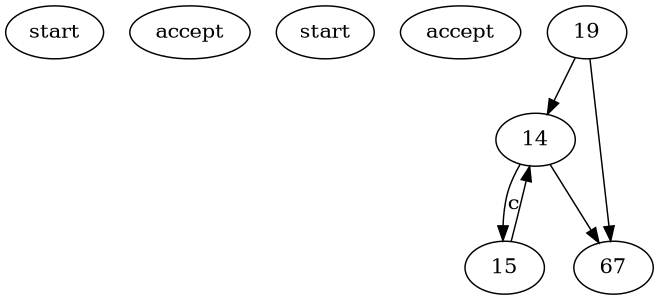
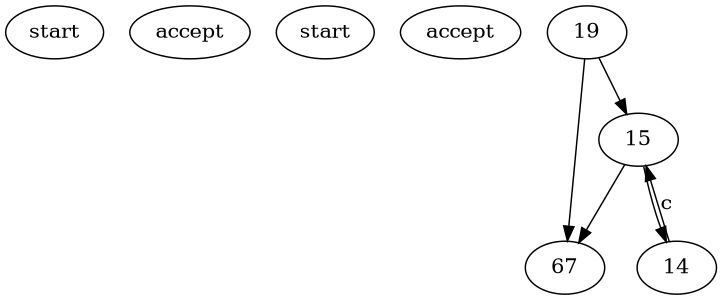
  digraph {
    n1 [label=start]
    n2 [label=accept]
    n3 [label=start]
    n4 [label=accept]
    n5 [label=19]
    14
    n7 [label=67]
    15
-   n5 -> 14
+   n5 -> 15
    n5 -> n7
    14 -> 15 [label=c]
    15 -> 14
-   14 -> n7
+   15 -> n7
  }
